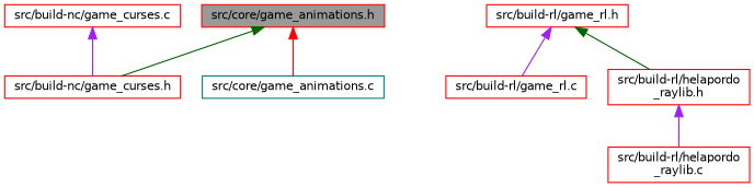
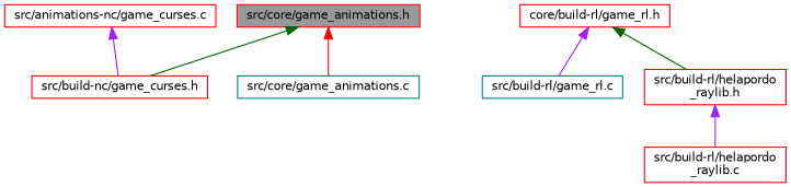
  digraph {
    node [color=red fillcolor=white fontname=Helvetica fontsize=10 shape=box style=filled]
    edge [color=purple dir=back fontname=Helvetica fontsize=10 labelfontname=Helvetica labelfontsize=10 style=solid]
    n1 [fillcolor=grey60 fontcolor=black height=0.2 label="src/core/game_animations.h" width=0.4]
    n2 [height=0.2 label="src/build-nc/game_curses.h" width=0.4]
    n3 [color=teal height=0.2 label="src/core/game_animations.c" width=0.4]
-   n4 [height=0.2 label="src/build-rl/game_rl.h" width=0.4]
-   n5 [height=0.2 label="src/build-rl/game_rl.c" width=0.4]
+   n4 [height=0.2 label="core/build-rl/game_rl.h" width=0.4]
+   n5 [color=teal height=0.2 label="src/build-rl/game_rl.c" width=0.4]
    n6 [height=0.2 label="src/build-rl/helapordo\l_raylib.h" width=0.4]
-   n7 [height=0.2 label="src/build-nc/game_curses.c" width=0.4]
+   n7 [height=0.2 label="src/animations-nc/game_curses.c" width=0.4]
    n8 [height=0.2 label="src/build-rl/helapordo\l_raylib.c" width=0.4]
    n1 -> n2 [color=darkgreen]
    n1 -> n3 [color=red]
    n4 -> n5
    n4 -> n6 [color=darkgreen]
    n6 -> n8
    n7 -> n2
  }
